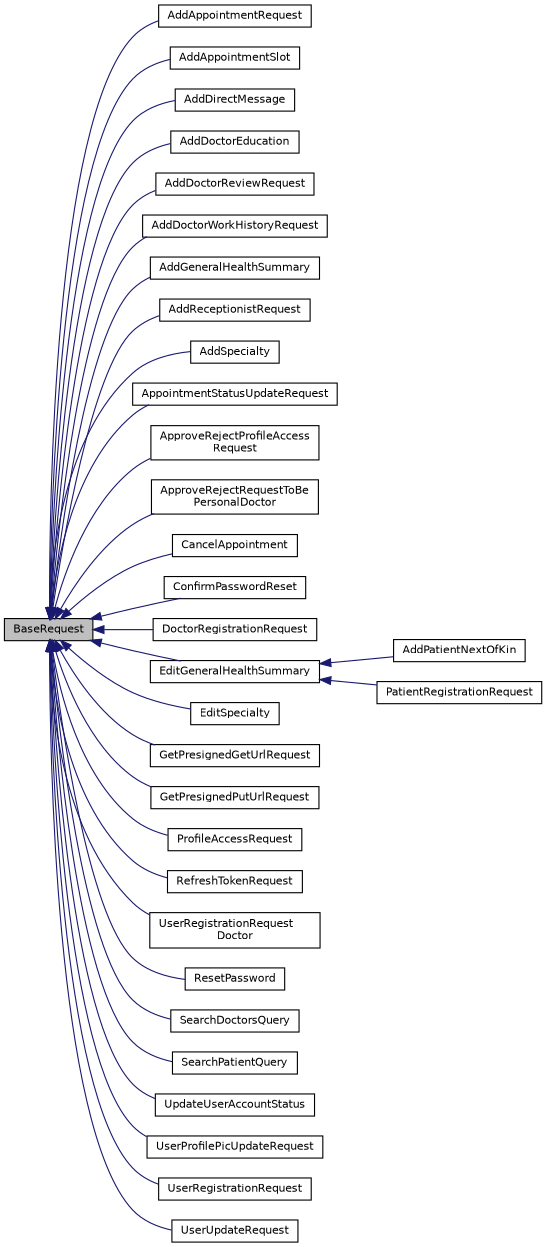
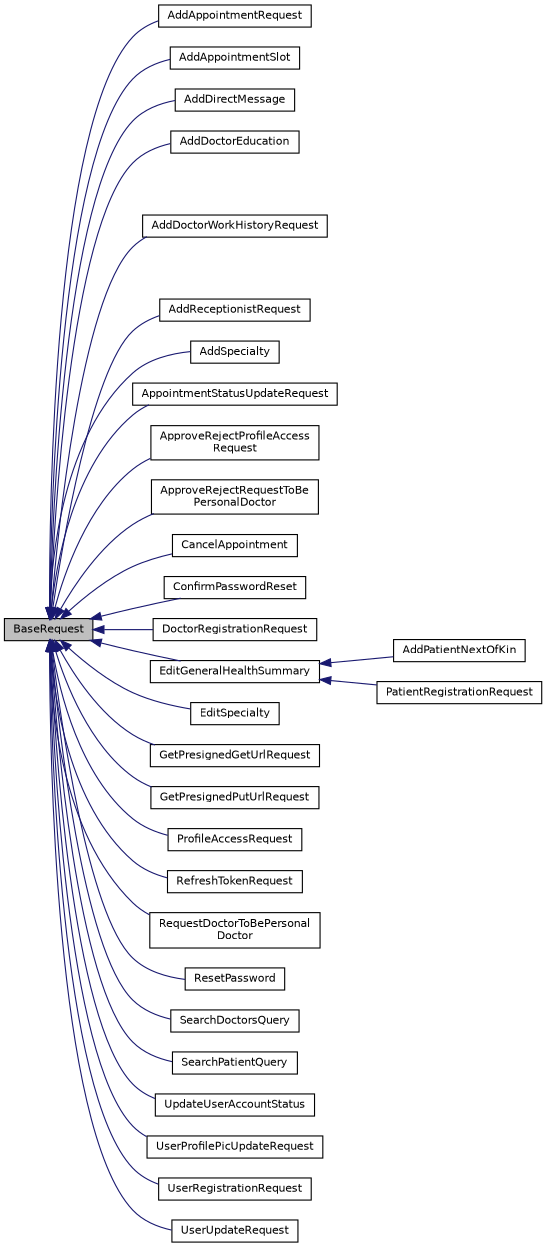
  digraph {
    rankdir=LR
    node [color=black fillcolor=white fontname=Helvetica fontsize=10 shape=record style=filled]
    edge [color=midnightblue dir=back fontname=Helvetica fontsize=10 labelfontname=Helvetica labelfontsize=10 style=solid]
    n1 [fillcolor=grey75 fontcolor=black height=0.2 label=BaseRequest width=0.4]
    n2 [height=0.2 label=AddAppointmentRequest width=0.4]
    n3 [height=0.2 label=AddAppointmentSlot width=0.4]
    n4 [height=0.2 label=AddDirectMessage width=0.4]
    n5 [height=0.2 label=AddDoctorEducation width=0.4]
-   n6 [height=0.2 label=AddDoctorReviewRequest width=0.4]
    n7 [height=0.2 label=AddDoctorWorkHistoryRequest width=0.4]
-   n8 [height=0.2 label=AddGeneralHealthSummary width=0.4]
    n9 [height=0.2 label=AddReceptionistRequest width=0.4]
    n10 [height=0.2 label=AddSpecialty width=0.4]
    n11 [height=0.2 label=AppointmentStatusUpdateRequest width=0.4]
    n12 [height=0.2 label="ApproveRejectProfileAccess\lRequest" width=0.4]
    n13 [height=0.2 label="ApproveRejectRequestToBe\lPersonalDoctor" width=0.4]
    n14 [height=0.2 label=CancelAppointment width=0.4]
    n15 [height=0.2 label=ConfirmPasswordReset width=0.4]
    n16 [height=0.2 label=DoctorRegistrationRequest width=0.4]
    n17 [height=0.2 label=EditGeneralHealthSummary width=0.4]
    n18 [height=0.2 label=EditSpecialty width=0.4]
    n19 [height=0.2 label=GetPresignedGetUrlRequest width=0.4]
    n20 [height=0.2 label=GetPresignedPutUrlRequest width=0.4]
    n21 [height=0.2 label=ProfileAccessRequest width=0.4]
    n22 [height=0.2 label=RefreshTokenRequest width=0.4]
-   n23 [height=0.2 label="UserRegistrationRequest\lDoctor" width=0.4]
+   n23 [height=0.2 label="RequestDoctorToBePersonal\lDoctor" width=0.4]
    n24 [height=0.2 label=ResetPassword width=0.4]
    n25 [height=0.2 label=SearchDoctorsQuery width=0.4]
    n26 [height=0.2 label=SearchPatientQuery width=0.4]
    n27 [height=0.2 label=UpdateUserAccountStatus width=0.4]
    n28 [height=0.2 label=UserProfilePicUpdateRequest width=0.4]
    n29 [height=0.2 label=UserRegistrationRequest width=0.4]
    n30 [height=0.2 label=UserUpdateRequest width=0.4]
    n31 [height=0.2 label=AddPatientNextOfKin width=0.4]
    n32 [height=0.2 label=PatientRegistrationRequest width=0.4]
    n1 -> n2
    n1 -> n3
    n1 -> n4
    n1 -> n5
-   n1 -> n6
    n1 -> n7
-   n1 -> n8
    n1 -> n9
    n1 -> n10
    n1 -> n11
    n1 -> n12
    n1 -> n13
    n1 -> n14
    n1 -> n15
    n1 -> n16
    n1 -> n17
    n1 -> n18
    n1 -> n19
    n1 -> n20
    n1 -> n21
    n1 -> n22
    n1 -> n23
    n1 -> n24
    n1 -> n25
    n1 -> n26
    n1 -> n27
    n1 -> n28
    n1 -> n29
    n1 -> n30
    n17 -> n31
    n17 -> n32
  }
